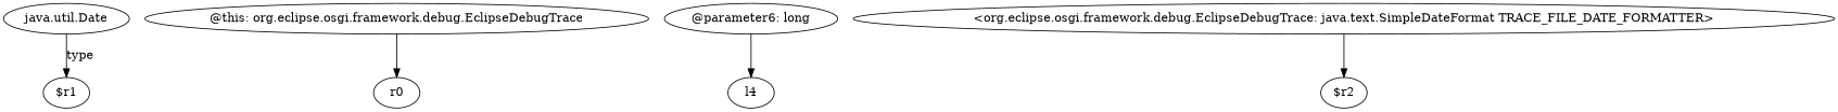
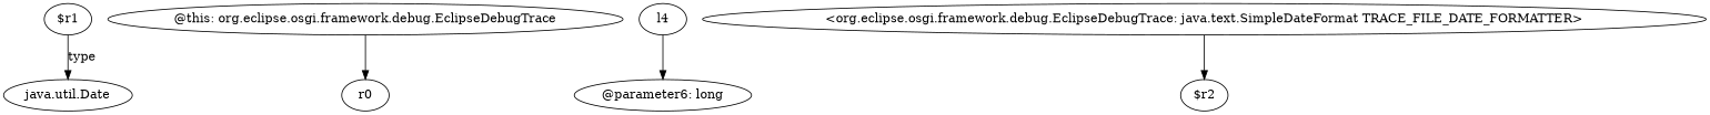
  digraph {
    n1 [label="java.util.Date"]
    n2 [label="$r1"]
    n3 [label="@this: org.eclipse.osgi.framework.debug.EclipseDebugTrace"]
    n4 [label=r0]
    n5 [label="@parameter6: long"]
    n6 [label=l4]
    n7 [label="<org.eclipse.osgi.framework.debug.EclipseDebugTrace: java.text.SimpleDateFormat TRACE_FILE_DATE_FORMATTER>"]
    n8 [label="$r2"]
-   n1 -> n2 [label=type]
+   n2 -> n1 [label=type]
    n3 -> n4
-   n5 -> n6
+   n6 -> n5
    n7 -> n8
  }
